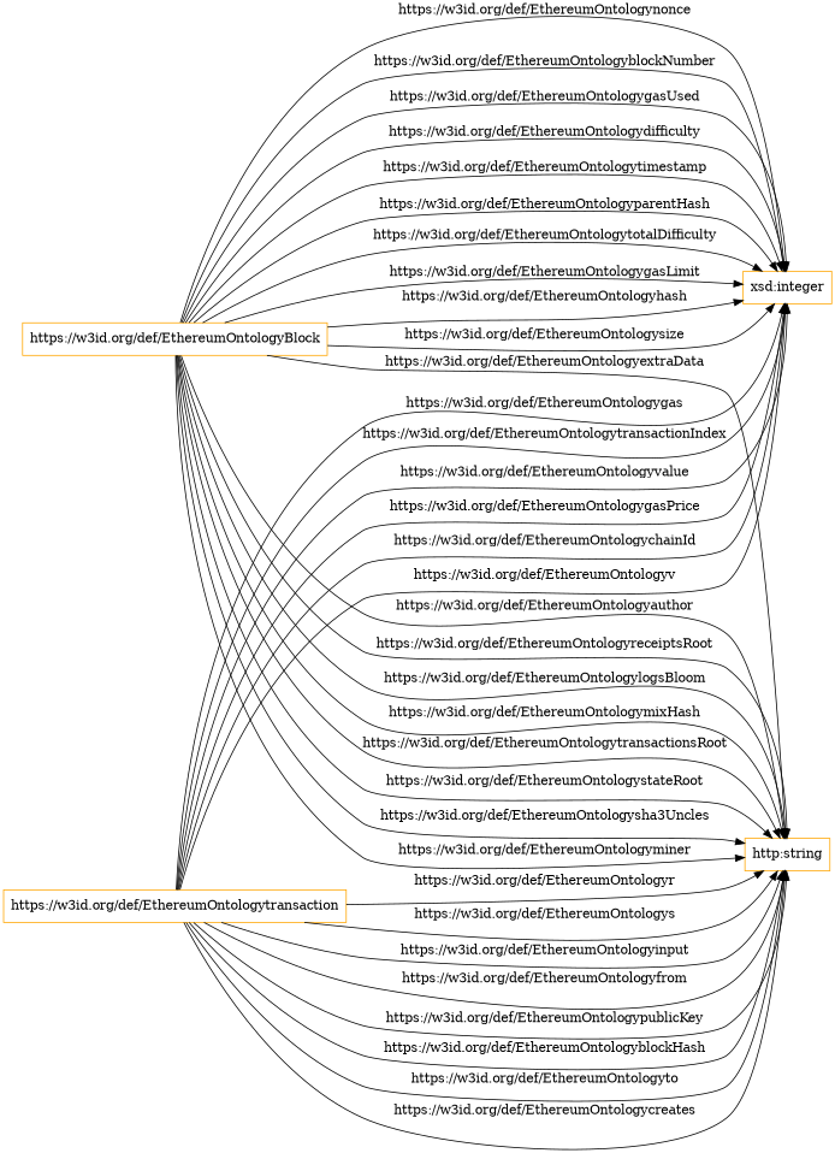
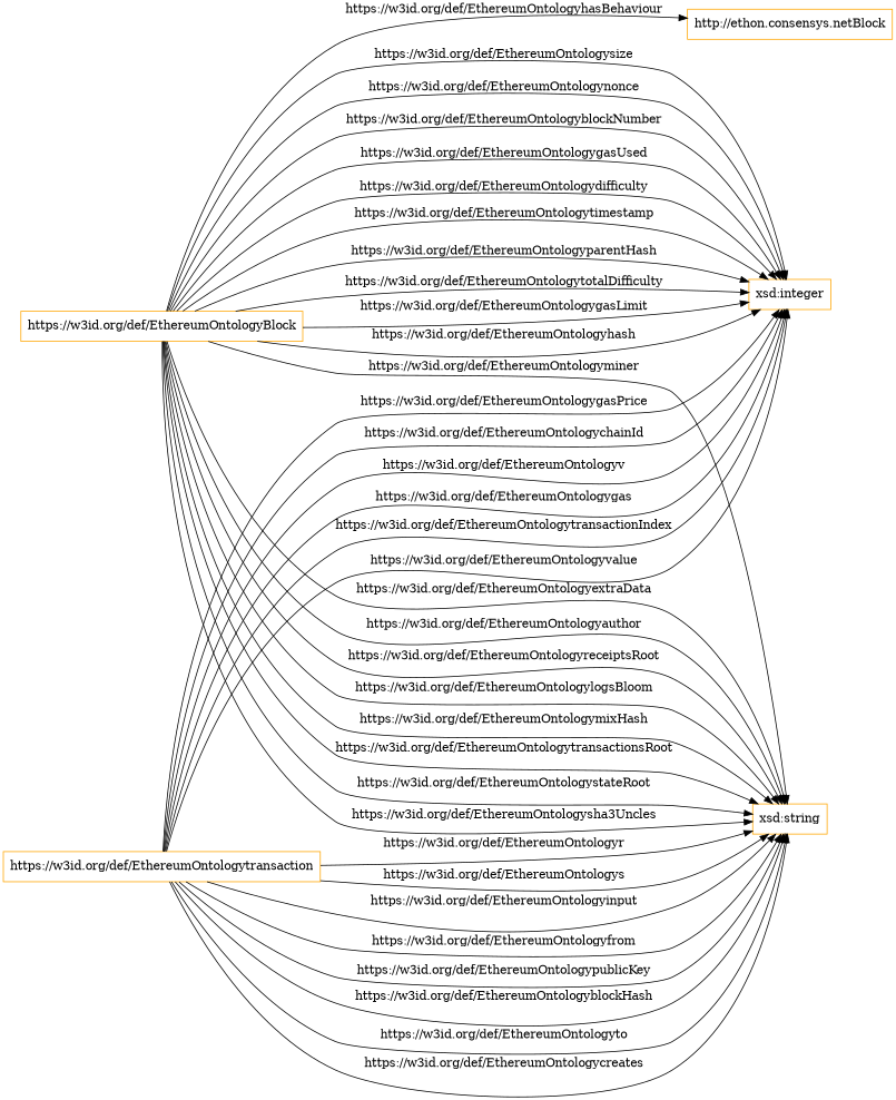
  digraph {
    rankdir=LR
    node [color=orange shape=rectangle]
    "https://w3id.org/def/EthereumOntologyBlock"
+   "http://ethon.consensys.netBlock"
    "xsd:integer"
-   "xsd:string" [label="http:string"]
+   "xsd:string"
    "https://w3id.org/def/EthereumOntologytransaction"
+   "https://w3id.org/def/EthereumOntologyBlock" -> "http://ethon.consensys.netBlock" [label="https://w3id.org/def/EthereumOntologyhasBehaviour"]
    "https://w3id.org/def/EthereumOntologyBlock" -> "xsd:integer" [label="https://w3id.org/def/EthereumOntologyhash"]
    "https://w3id.org/def/EthereumOntologyBlock" -> "xsd:integer" [label="https://w3id.org/def/EthereumOntologysize"]
    "https://w3id.org/def/EthereumOntologyBlock" -> "xsd:integer" [label="https://w3id.org/def/EthereumOntologynonce"]
    "https://w3id.org/def/EthereumOntologyBlock" -> "xsd:integer" [label="https://w3id.org/def/EthereumOntologyblockNumber"]
    "https://w3id.org/def/EthereumOntologyBlock" -> "xsd:integer" [label="https://w3id.org/def/EthereumOntologygasUsed"]
    "https://w3id.org/def/EthereumOntologyBlock" -> "xsd:integer" [label="https://w3id.org/def/EthereumOntologydifficulty"]
    "https://w3id.org/def/EthereumOntologyBlock" -> "xsd:integer" [label="https://w3id.org/def/EthereumOntologytimestamp"]
    "https://w3id.org/def/EthereumOntologyBlock" -> "xsd:integer" [label="https://w3id.org/def/EthereumOntologyparentHash"]
    "https://w3id.org/def/EthereumOntologyBlock" -> "xsd:integer" [label="https://w3id.org/def/EthereumOntologytotalDifficulty"]
    "https://w3id.org/def/EthereumOntologyBlock" -> "xsd:integer" [label="https://w3id.org/def/EthereumOntologygasLimit"]
    "https://w3id.org/def/EthereumOntologyBlock" -> "xsd:string" [label="https://w3id.org/def/EthereumOntologytransactionsRoot"]
    "https://w3id.org/def/EthereumOntologyBlock" -> "xsd:string" [label="https://w3id.org/def/EthereumOntologystateRoot"]
    "https://w3id.org/def/EthereumOntologyBlock" -> "xsd:string" [label="https://w3id.org/def/EthereumOntologysha3Uncles"]
    "https://w3id.org/def/EthereumOntologyBlock" -> "xsd:string" [label="https://w3id.org/def/EthereumOntologyminer"]
    "https://w3id.org/def/EthereumOntologyBlock" -> "xsd:string" [label="https://w3id.org/def/EthereumOntologyextraData"]
    "https://w3id.org/def/EthereumOntologyBlock" -> "xsd:string" [label="https://w3id.org/def/EthereumOntologyauthor"]
    "https://w3id.org/def/EthereumOntologyBlock" -> "xsd:string" [label="https://w3id.org/def/EthereumOntologyreceiptsRoot"]
    "https://w3id.org/def/EthereumOntologyBlock" -> "xsd:string" [label="https://w3id.org/def/EthereumOntologylogsBloom"]
    "https://w3id.org/def/EthereumOntologyBlock" -> "xsd:string" [label="https://w3id.org/def/EthereumOntologymixHash"]
    "https://w3id.org/def/EthereumOntologytransaction" -> "xsd:integer" [label="https://w3id.org/def/EthereumOntologytransactionIndex"]
    "https://w3id.org/def/EthereumOntologytransaction" -> "xsd:integer" [label="https://w3id.org/def/EthereumOntologyvalue"]
    "https://w3id.org/def/EthereumOntologytransaction" -> "xsd:integer" [label="https://w3id.org/def/EthereumOntologygasPrice"]
    "https://w3id.org/def/EthereumOntologytransaction" -> "xsd:integer" [label="https://w3id.org/def/EthereumOntologychainId"]
    "https://w3id.org/def/EthereumOntologytransaction" -> "xsd:integer" [label="https://w3id.org/def/EthereumOntologyv"]
    "https://w3id.org/def/EthereumOntologytransaction" -> "xsd:integer" [label="https://w3id.org/def/EthereumOntologygas"]
    "https://w3id.org/def/EthereumOntologytransaction" -> "xsd:string" [label="https://w3id.org/def/EthereumOntologypublicKey"]
    "https://w3id.org/def/EthereumOntologytransaction" -> "xsd:string" [label="https://w3id.org/def/EthereumOntologyblockHash"]
    "https://w3id.org/def/EthereumOntologytransaction" -> "xsd:string" [label="https://w3id.org/def/EthereumOntologyto"]
    "https://w3id.org/def/EthereumOntologytransaction" -> "xsd:string" [label="https://w3id.org/def/EthereumOntologycreates"]
    "https://w3id.org/def/EthereumOntologytransaction" -> "xsd:string" [label="https://w3id.org/def/EthereumOntologyr"]
    "https://w3id.org/def/EthereumOntologytransaction" -> "xsd:string" [label="https://w3id.org/def/EthereumOntologys"]
    "https://w3id.org/def/EthereumOntologytransaction" -> "xsd:string" [label="https://w3id.org/def/EthereumOntologyinput"]
    "https://w3id.org/def/EthereumOntologytransaction" -> "xsd:string" [label="https://w3id.org/def/EthereumOntologyfrom"]
  }
